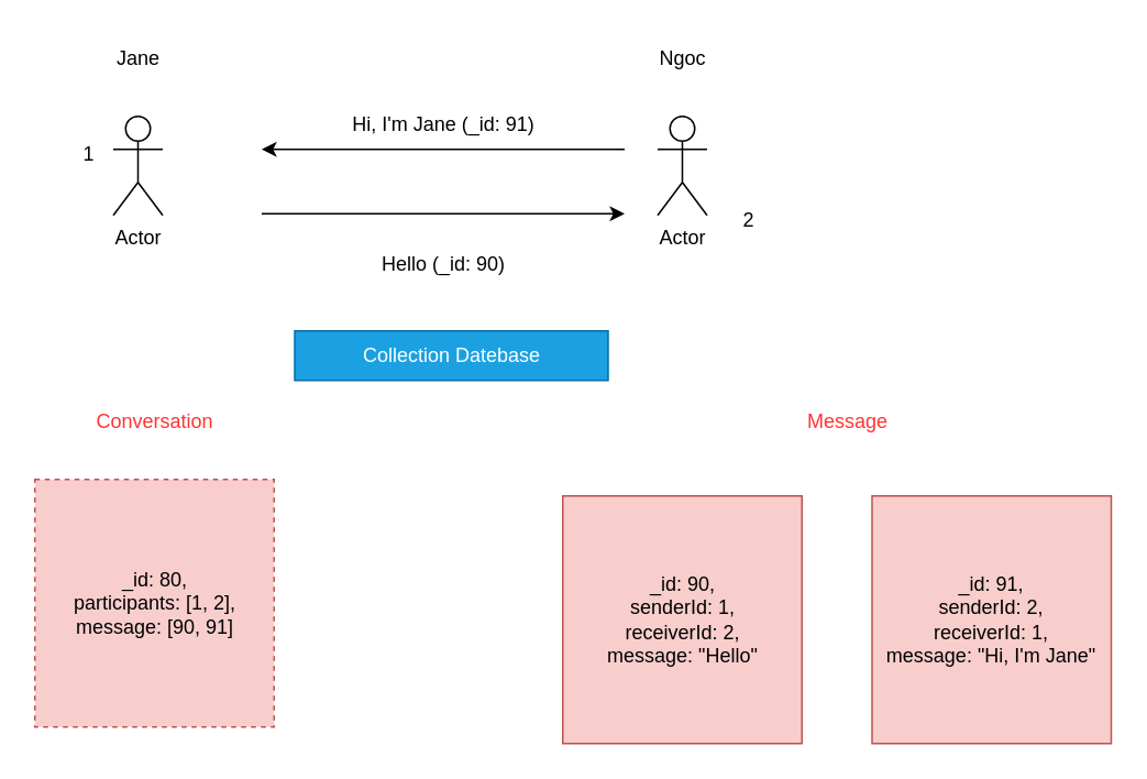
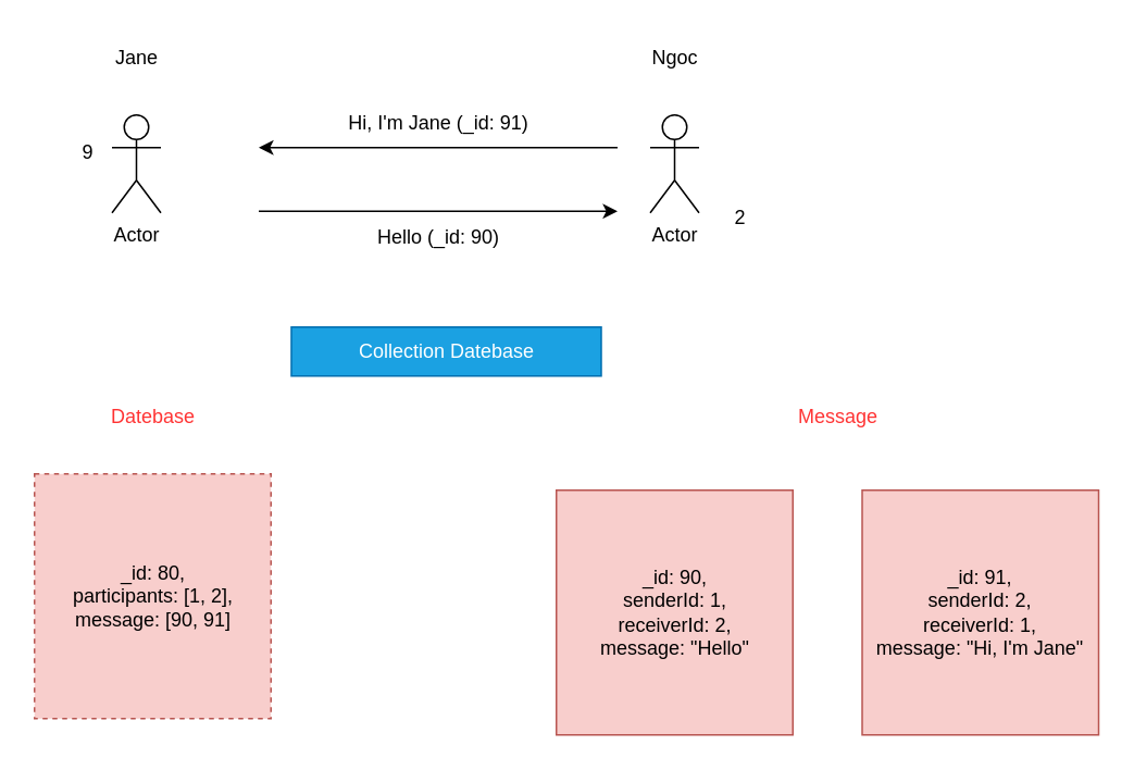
  <mxCell id="0" />
  <mxCell id="1" parent="0" />
  <mxCell id="2" value="Actor" style="shape=umlActor;verticalLabelPosition=bottom;verticalAlign=top;html=1;outlineConnect=0;" parent="1" vertex="1"><mxGeometry x="68" y="70" width="30" height="60" as="geometry" /></mxCell>
  <mxCell id="3" value="Jane" style="text;html=1;align=center;verticalAlign=middle;resizable=0;points=[];autosize=1;strokeColor=none;fillColor=none;" parent="1" vertex="1"><mxGeometry x="58" y="20" width="50" height="30" as="geometry" /></mxCell>
  <mxCell id="4" value="Actor" style="shape=umlActor;verticalLabelPosition=bottom;verticalAlign=top;html=1;outlineConnect=0;" parent="1" vertex="1"><mxGeometry x="398" y="70" width="30" height="60" as="geometry" /></mxCell>
  <mxCell id="5" value="Ngoc" style="text;html=1;align=center;verticalAlign=middle;resizable=0;points=[];autosize=1;strokeColor=none;fillColor=none;" parent="1" vertex="1"><mxGeometry x="388" y="20" width="50" height="30" as="geometry" /></mxCell>
  <mxCell id="6" value="" style="endArrow=classic;html=1;rounded=0;" parent="1" edge="1"><mxGeometry width="50" height="50" relative="1" as="geometry"><mxPoint x="158" y="129" as="sourcePoint" /><mxPoint x="378" y="129" as="targetPoint" /></mxGeometry></mxCell>
- <mxCell id="7" value="Hello (_id: 90)" style="text;html=1;align=center;verticalAlign=middle;resizable=0;points=[];autosize=1;strokeColor=none;fillColor=none;" parent="1" vertex="1"><mxGeometry x="218" y="145" width="100" height="30" as="geometry" /></mxCell>
+ <mxCell id="7" value="Hello (_id: 90)" style="text;html=1;align=center;verticalAlign=middle;resizable=0;points=[];autosize=1;strokeColor=none;fillColor=none;" parent="1" vertex="1"><mxGeometry x="218" y="130" width="100" height="30" as="geometry" /></mxCell>
  <mxCell id="8" value="_id: 80,&lt;br&gt;participants: [1, 2],&lt;br&gt;message: [90, 91]" style="rounded=0;whiteSpace=wrap;html=1;fillColor=#f8cecc;strokeColor=#b85450;fontColor=#000000;dashed=1;" parent="1" vertex="1"><mxGeometry x="20.5" y="290" width="145" height="150" as="geometry" /></mxCell>
- <mxCell id="9" value="Conversation" style="text;html=1;align=center;verticalAlign=middle;resizable=0;points=[];autosize=1;strokeColor=none;fillColor=none;fontColor=#FF3333;" parent="1" vertex="1"><mxGeometry x="48" y="240" width="90" height="30" as="geometry" /></mxCell>
+ <mxCell id="9" value="Datebase" style="text;html=1;align=center;verticalAlign=middle;resizable=0;points=[];autosize=1;strokeColor=none;fillColor=none;fontColor=#FF3333;" parent="1" vertex="1"><mxGeometry x="48" y="240" width="90" height="30" as="geometry" /></mxCell>
  <mxCell id="10" value="_id: 90,&lt;br&gt;senderId: 1,&lt;br&gt;receiverId: 2,&lt;br&gt;message: &quot;Hello&quot;" style="rounded=0;whiteSpace=wrap;html=1;fillColor=#f8cecc;strokeColor=#b85450;fontColor=#000000;" parent="1" vertex="1"><mxGeometry x="340.5" y="300" width="145" height="150" as="geometry" /></mxCell>
  <mxCell id="11" value="Message" style="text;html=1;align=center;verticalAlign=middle;resizable=0;points=[];autosize=1;strokeColor=none;fillColor=none;fontColor=#FF3333;" parent="1" vertex="1"><mxGeometry x="478" y="240" width="70" height="30" as="geometry" /></mxCell>
- <mxCell id="12" value="1" style="text;html=1;align=center;verticalAlign=middle;resizable=0;points=[];autosize=1;strokeColor=none;fillColor=none;" parent="1" vertex="1"><mxGeometry x="38" y="78" width="30" height="30" as="geometry" /></mxCell>
+ <mxCell id="12" value="9" style="text;html=1;align=center;verticalAlign=middle;resizable=0;points=[];autosize=1;strokeColor=none;fillColor=none;" parent="1" vertex="1"><mxGeometry x="38" y="78" width="30" height="30" as="geometry" /></mxCell>
  <mxCell id="13" value="2" style="text;html=1;align=center;verticalAlign=middle;resizable=0;points=[];autosize=1;strokeColor=none;fillColor=none;" parent="1" vertex="1"><mxGeometry x="438" y="118" width="30" height="30" as="geometry" /></mxCell>
  <mxCell id="14" value="Collection Datebase" style="text;html=1;align=center;verticalAlign=middle;resizable=0;points=[];autosize=1;strokeColor=#006EAF;fillColor=#1ba1e2;fontColor=#ffffff;" vertex="1" parent="1"><mxGeometry x="178" y="200" width="190" height="30" as="geometry" /></mxCell>
  <mxCell id="15" value="" style="endArrow=classic;html=1;" edge="1" parent="1"><mxGeometry width="50" height="50" relative="1" as="geometry"><mxPoint x="378" y="90" as="sourcePoint" /><mxPoint x="158" y="90" as="targetPoint" /></mxGeometry></mxCell>
  <mxCell id="16" value="Hi, I'm Jane (_id: 91)" style="text;html=1;align=center;verticalAlign=middle;resizable=0;points=[];autosize=1;strokeColor=none;fillColor=none;" vertex="1" parent="1"><mxGeometry x="203" y="60" width="130" height="30" as="geometry" /></mxCell>
  <mxCell id="17" value="_id: 91,&lt;br&gt;senderId: 2,&lt;br&gt;receiverId: 1,&lt;br&gt;message: &quot;Hi, I'm Jane&quot;" style="rounded=0;whiteSpace=wrap;html=1;fillColor=#f8cecc;strokeColor=#b85450;fontColor=#000000;" vertex="1" parent="1"><mxGeometry x="528" y="300" width="145" height="150" as="geometry" /></mxCell>
